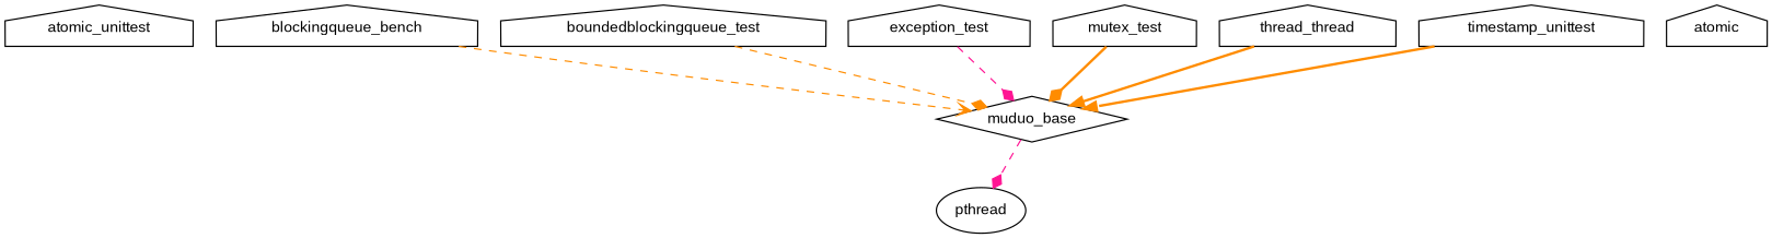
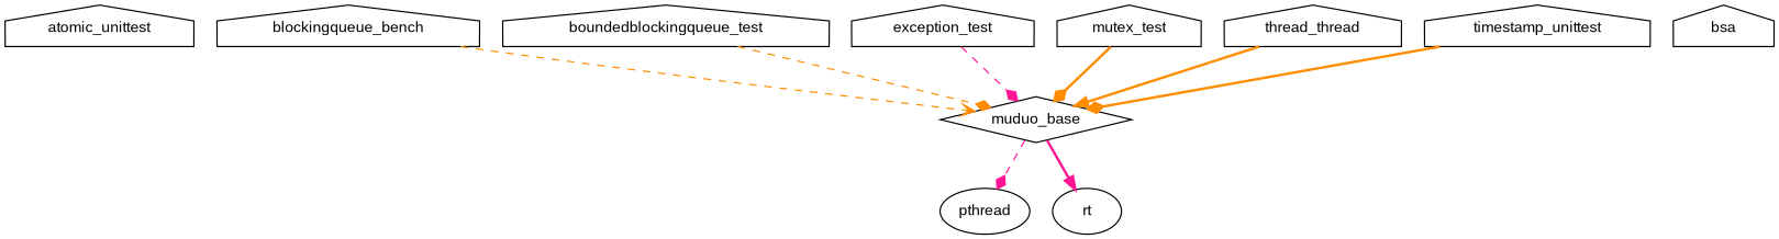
  digraph {
    fontname="Liberation Sans"
    node [fontname="Liberation Sans" fontsize=12 shape=house]
    edge [arrowhead=diamond color=darkorange fontname="Liberation Sans" style=dashed]
    n1 [label=atomic_unittest]
    n2 [label=blockingqueue_bench]
    n3 [label=muduo_base shape=diamond]
    n4 [label=pthread shape=ellipse]
+   n5 [label=rt shape=ellipse]
    n6 [label=boundedblockingqueue_test]
-   n7 [label=atomic]
+   n7 [label=bsa]
    n8 [label=exception_test]
    n9 [label=mutex_test]
    n10 [label=thread_thread]
    n11 [label=timestamp_unittest]
    n2 -> n3 [arrowhead=vee]
    n3 -> n4 [color=deeppink]
+   n3 -> n5 [arrowhead=normal color=deeppink style=bold]
    n6 -> n3
    n8 -> n3 [color=deeppink]
    n9 -> n3 [style=bold]
    n10 -> n3 [arrowhead=normal style=bold]
-   n11 -> n3 [arrowhead=normal style=bold]
+   n11 -> n3 [style=bold]
  }
